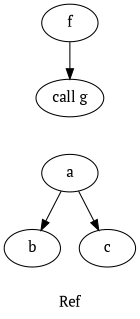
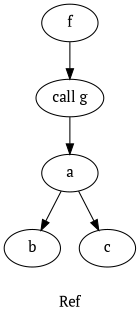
  digraph {
    fontname="PT Serif"
    label=Ref
    node [fontname="PT Serif"]
    edge [fontname="PT Serif"]
    n1 [label=f]
    n2 [label="call g"]
    n3 [label=a]
    n4 [label=b]
    n5 [label=c]
    n1 -> n2
+   n2 -> n3
    n3 -> n4
    n3 -> n5
  }
